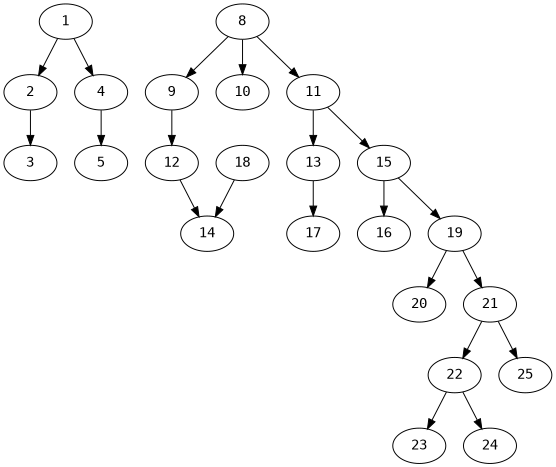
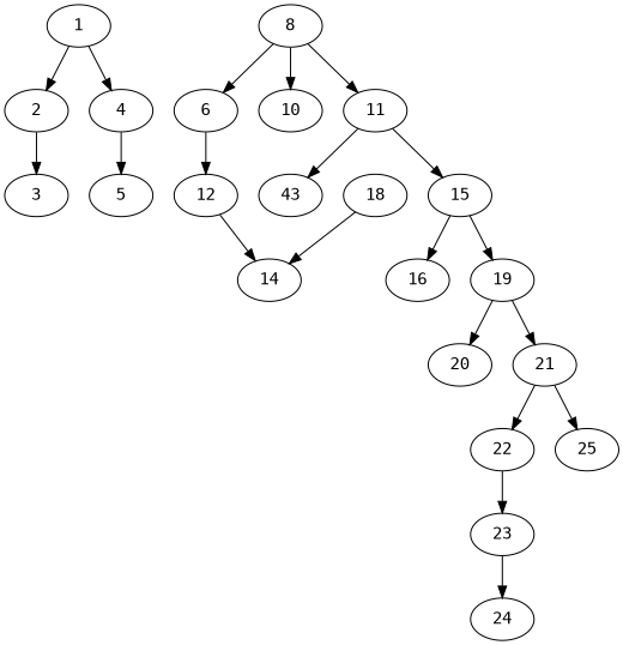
  digraph {
    fontname="DejaVu Sans Mono"
    node [alpha=0.11 fontname="DejaVu Sans Mono"]
    edge [fontname="DejaVu Sans Mono"]
    1 [alpha=0.01]
    2 [alpha=0.02]
    4 [alpha=0.13]
    3 [alpha=0.10]
    5 [alpha=0.19]
    8 [alpha=0.18]
-   9
+   9 [label=6]
    10 [alpha=0.01]
    11 [alpha=0.12]
    12 [alpha=0.12]
-   13 [alpha=0.18]
+   13 [alpha=0.18 label=43]
    15 [alpha=0.00]
    14
-   17 [alpha=0.09]
    16 [alpha=0.06]
    19 [alpha=0.01]
    20 [alpha=0.13]
    21 [alpha=0.14]
    18 [alpha=0.09]
    22
    25
    23 [alpha=0.02]
    24 [alpha=0.16]
    1 -> 2
    1 -> 4
    2 -> 3
    4 -> 5
    8 -> 9
    8 -> 10
    8 -> 11
    9 -> 12
    11 -> 13
    11 -> 15
    12 -> 14
-   13 -> 17
    15 -> 16
    15 -> 19
    19 -> 20
    19 -> 21
    21 -> 22
    21 -> 25
    18 -> 14
    22 -> 23
-   22 -> 24
+   23 -> 24
  }
